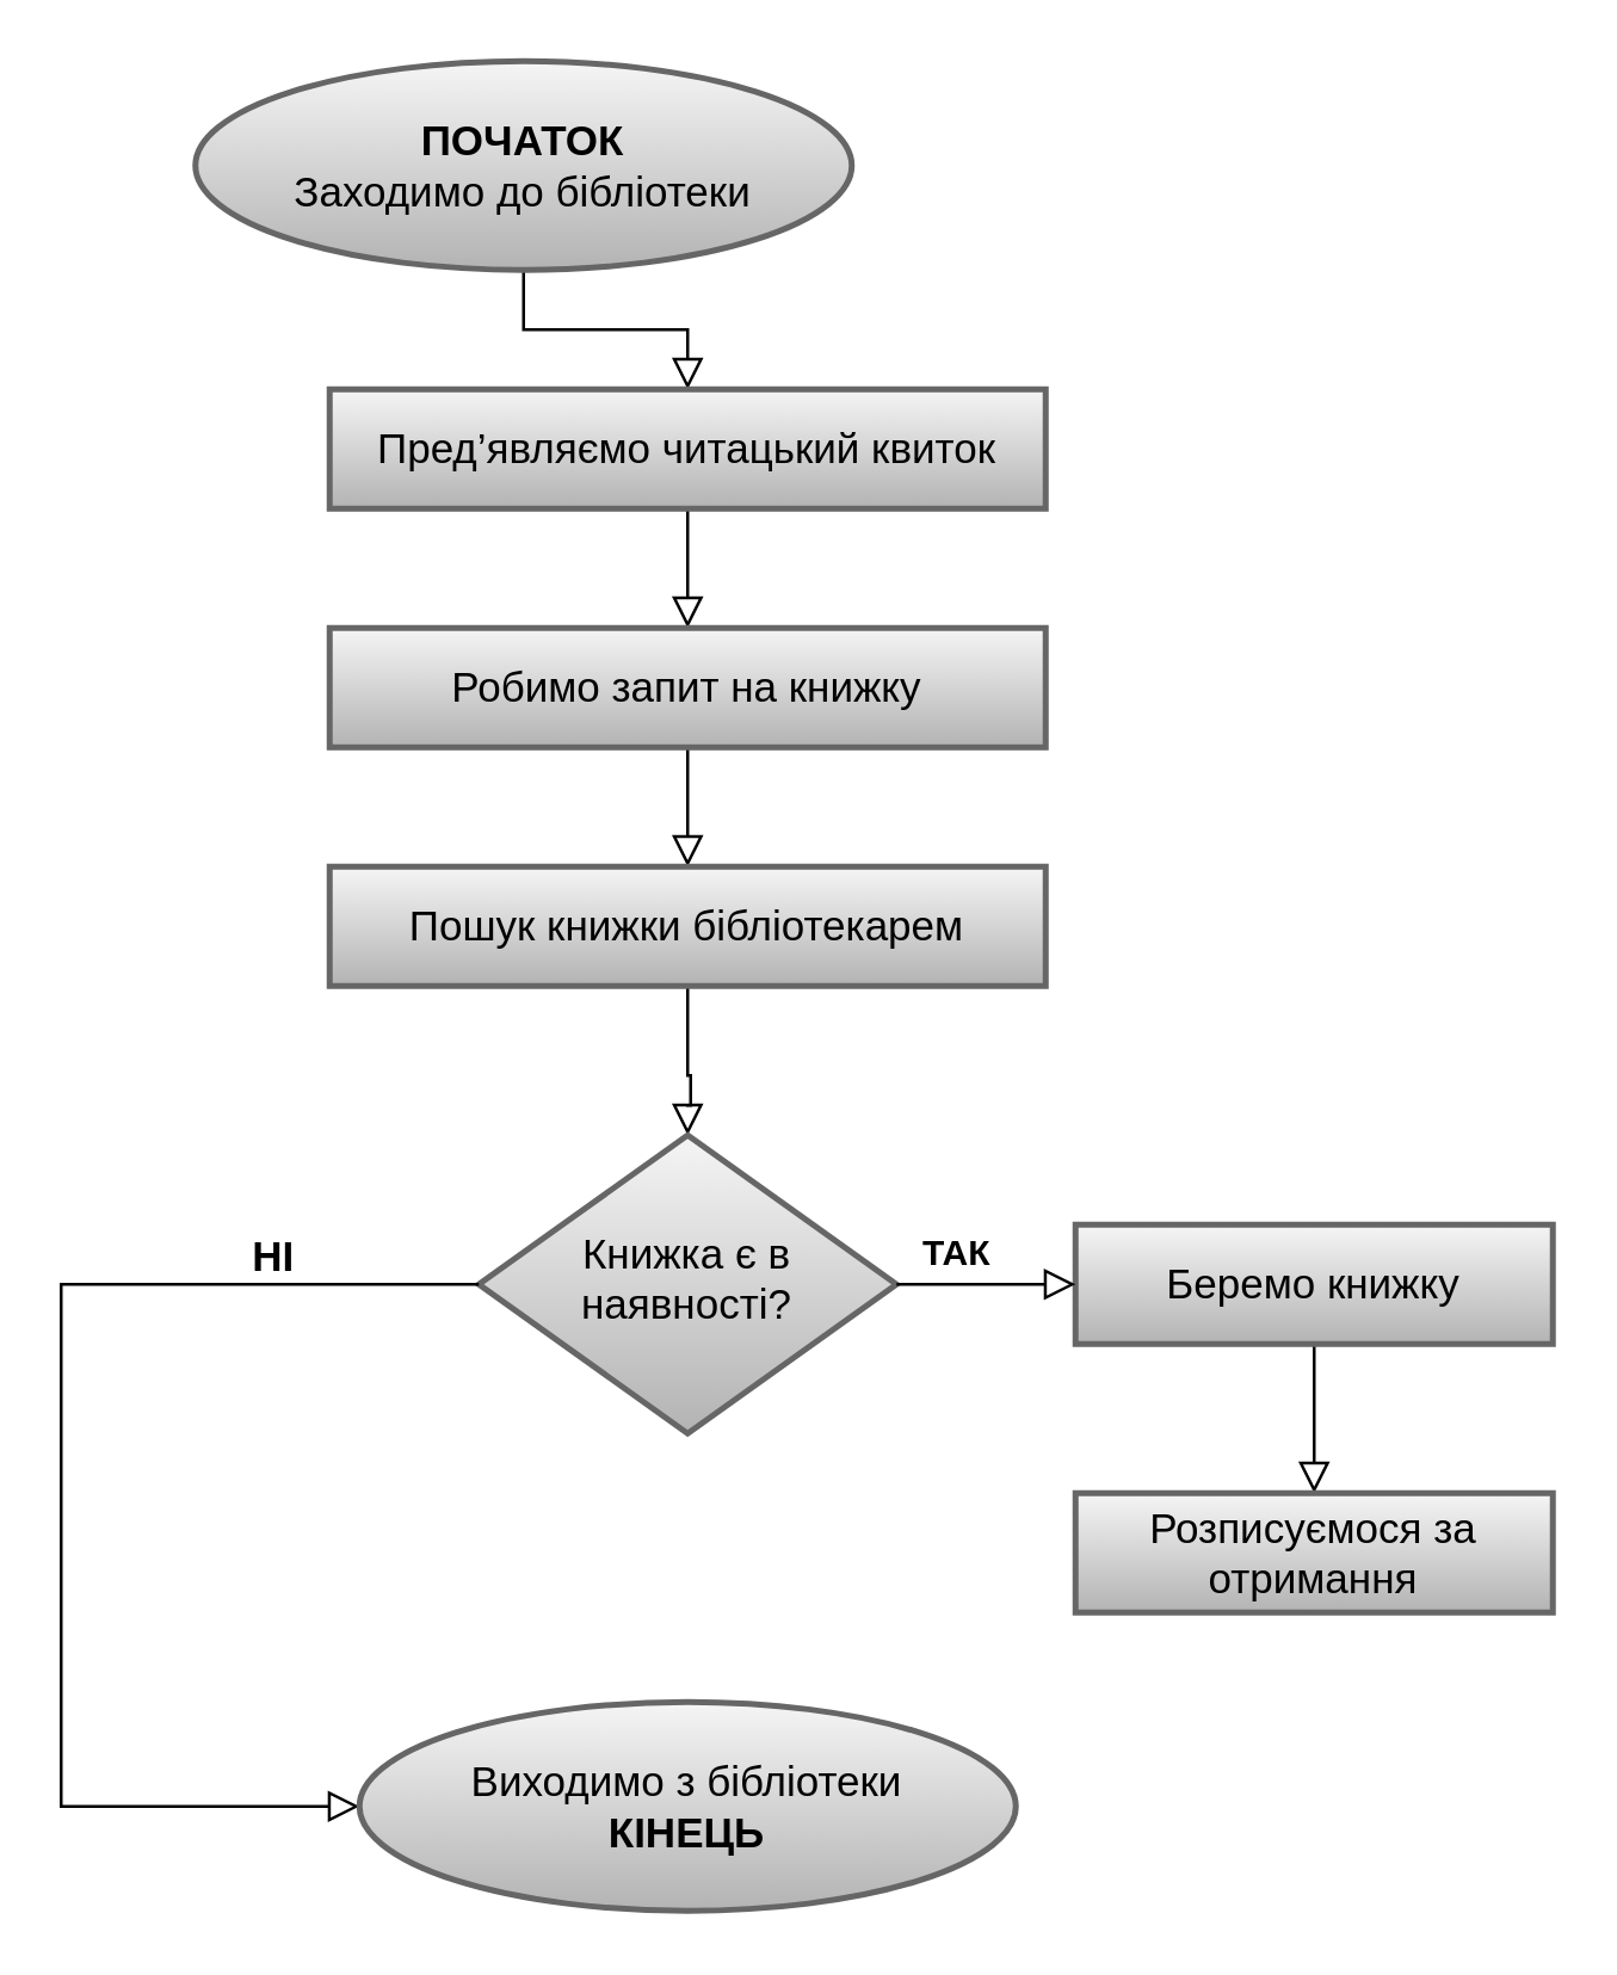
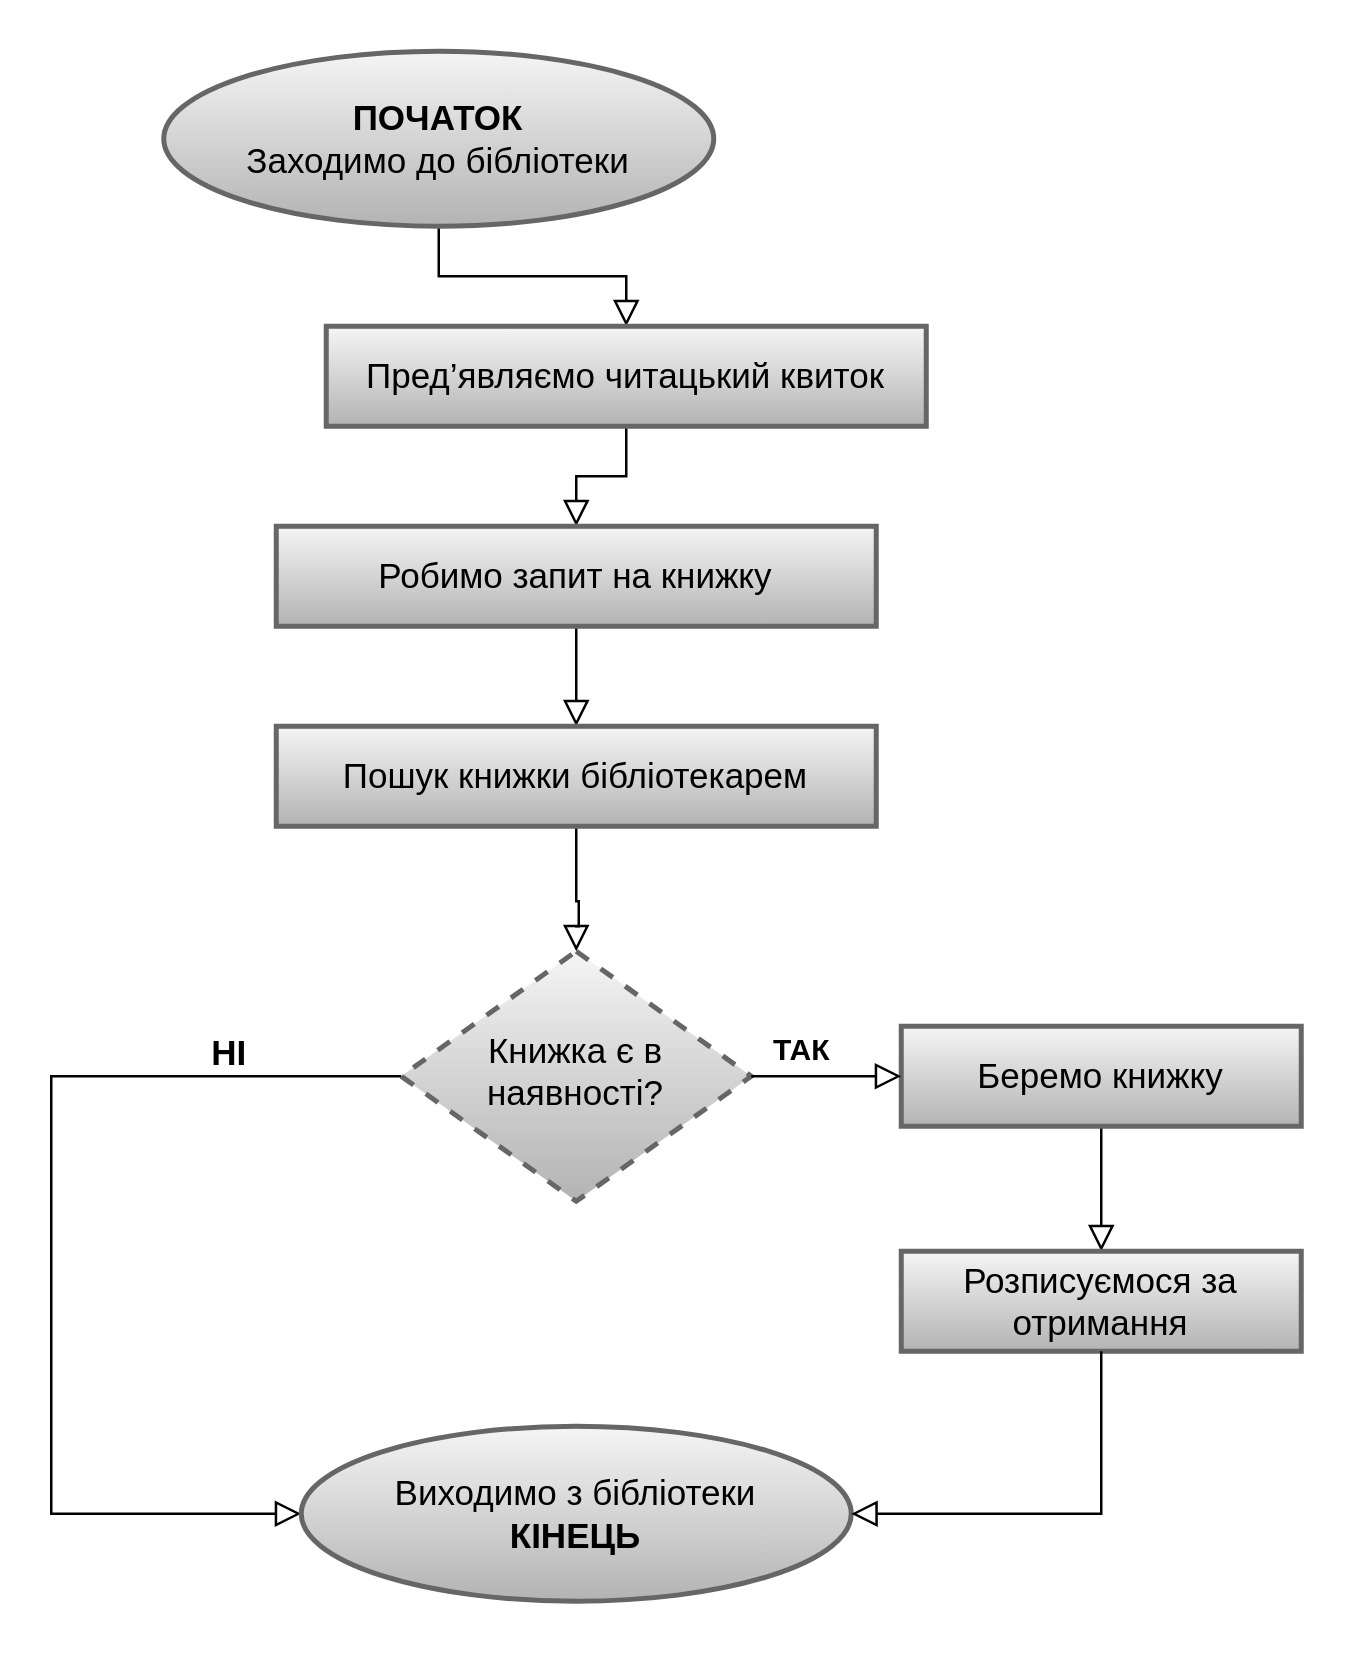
  <mxCell id="0" />
  <mxCell id="1" parent="0" />
  <mxCell id="2" value="" style="rounded=0;html=1;jettySize=auto;orthogonalLoop=1;fontSize=11;endArrow=block;endFill=0;endSize=8;strokeWidth=1;shadow=0;labelBackgroundColor=none;edgeStyle=orthogonalEdgeStyle;exitX=0.5;exitY=1;exitDx=0;exitDy=0;entryX=0.5;entryY=0;entryDx=0;entryDy=0;" parent="1" source="5" target="6" edge="1"><mxGeometry relative="1" as="geometry"><mxPoint x="230" y="140" as="targetPoint" /></mxGeometry></mxCell>
  <mxCell id="3" value="" style="rounded=0;html=1;jettySize=auto;orthogonalLoop=1;fontSize=11;endArrow=block;endFill=0;endSize=8;strokeWidth=1;shadow=0;labelBackgroundColor=none;edgeStyle=orthogonalEdgeStyle;exitX=0.5;exitY=1;exitDx=0;exitDy=0;entryX=0.5;entryY=0;entryDx=0;entryDy=0;" parent="1" source="6" target="17" edge="1"><mxGeometry y="20" relative="1" as="geometry"><mxPoint as="offset" /><mxPoint x="235" y="210" as="targetPoint" /></mxGeometry></mxCell>
  <mxCell id="4" value="&lt;div&gt;&lt;br&gt;&lt;/div&gt;&lt;div&gt;&lt;br&gt;&lt;/div&gt;" style="edgeStyle=orthogonalEdgeStyle;rounded=0;html=1;jettySize=auto;orthogonalLoop=1;fontSize=11;endArrow=block;endFill=0;endSize=8;strokeWidth=1;shadow=0;labelBackgroundColor=none;exitX=0.5;exitY=1;exitDx=0;exitDy=0;entryX=0.5;entryY=0;entryDx=0;entryDy=0;" parent="1" edge="1"><mxGeometry x="0.5" y="80" relative="1" as="geometry"><mxPoint as="offset" /><mxPoint x="235" y="250" as="sourcePoint" /><mxPoint x="230" y="290" as="targetPoint" /><Array as="points"><mxPoint x="230" y="260" /><mxPoint x="230" y="260" /></Array></mxGeometry></mxCell>
  <mxCell id="5" value="&lt;font style=&quot;font-size: 14px;&quot;&gt;&lt;b style=&quot;font-size: 14px;&quot;&gt;ПОЧАТОК&lt;/b&gt;&lt;/font&gt;&lt;div style=&quot;font-size: 14px;&quot;&gt;&lt;div style=&quot;font-size: 14px;&quot;&gt;&lt;span style=&quot;line-height: 115%; font-size: 14px;&quot;&gt;&lt;font style=&quot;font-size: 14px;&quot;&gt;Заходимо до бібліотеки&lt;/font&gt;&lt;/span&gt;&lt;br style=&quot;font-size: 14px;&quot;&gt;&lt;/div&gt;&lt;/div&gt;" style="ellipse;whiteSpace=wrap;html=1;strokeWidth=2;gradientColor=#b3b3b3;fillColor=#f5f5f5;strokeColor=#666666;fontSize=14;fontFamily=Helvetica;" vertex="1" parent="1"><mxGeometry x="65" y="20" width="220" height="70" as="geometry" /></mxCell>
- <mxCell id="6" value="&lt;span style=&quot;font-size: 14px;&quot;&gt;Пред’являємо читацький квиток&lt;/span&gt;" style="rounded=0;whiteSpace=wrap;html=1;strokeWidth=2;gradientColor=#b3b3b3;fillColor=#f5f5f5;strokeColor=#666666;fontSize=14;fontFamily=Helvetica;" vertex="1" parent="1"><mxGeometry x="110" y="130" width="240" height="40" as="geometry" /></mxCell>
+ <mxCell id="6" value="&lt;span style=&quot;font-size: 14px;&quot;&gt;Пред’являємо читацький квиток&lt;/span&gt;" style="rounded=0;whiteSpace=wrap;html=1;strokeWidth=2;gradientColor=#b3b3b3;fillColor=#f5f5f5;strokeColor=#666666;fontSize=14;fontFamily=Helvetica;" vertex="1" parent="1"><mxGeometry x="130" y="130" width="240" height="40" as="geometry" /></mxCell>
  <mxCell id="7" value="&lt;b style=&quot;font-size: 12px;&quot;&gt;ТАК&lt;/b&gt;" style="edgeStyle=orthogonalEdgeStyle;rounded=0;html=1;jettySize=auto;orthogonalLoop=1;fontSize=12;endArrow=block;endFill=0;endSize=8;strokeWidth=1;shadow=0;labelBackgroundColor=none;exitX=0.5;exitY=1;exitDx=0;exitDy=0;entryX=0.5;entryY=0;entryDx=0;entryDy=0;" edge="1" parent="1" source="18" target="8"><mxGeometry x="1" y="98" relative="1" as="geometry"><mxPoint x="-8" y="40" as="offset" /><mxPoint x="230" y="360" as="sourcePoint" /><mxPoint x="280" y="370" as="targetPoint" /><Array as="points"><mxPoint x="230" y="360" /><mxPoint x="231" y="360" /><mxPoint x="231" y="370" /><mxPoint x="230" y="370" /></Array></mxGeometry></mxCell>
- <mxCell id="8" value="&lt;span style=&quot;font-size: 14px;&quot;&gt;Книжка є в наявності?&lt;/span&gt;" style="rhombus;whiteSpace=wrap;html=1;shadow=0;fontFamily=Helvetica;fontSize=12;align=center;strokeWidth=2;spacing=6;spacingTop=-4;gradientColor=#b3b3b3;fillColor=#f5f5f5;strokeColor=#666666;" vertex="1" parent="1"><mxGeometry x="160" y="380" width="140" height="100" as="geometry" /></mxCell>
+ <mxCell id="8" value="&lt;span style=&quot;font-size: 14px;&quot;&gt;Книжка є в наявності?&lt;/span&gt;" style="rhombus;whiteSpace=wrap;html=1;shadow=0;fontFamily=Helvetica;fontSize=12;align=center;strokeWidth=2;spacing=6;spacingTop=-4;gradientColor=#b3b3b3;fillColor=#f5f5f5;strokeColor=#666666;dashed=1;" vertex="1" parent="1"><mxGeometry x="160" y="380" width="140" height="100" as="geometry" /></mxCell>
  <mxCell id="9" value="" style="edgeStyle=orthogonalEdgeStyle;rounded=0;html=1;jettySize=auto;orthogonalLoop=1;fontSize=11;endArrow=block;endFill=0;endSize=8;strokeWidth=1;shadow=0;labelBackgroundColor=none;entryX=0.5;entryY=0;entryDx=0;entryDy=0;exitX=0.5;exitY=1;exitDx=0;exitDy=0;" edge="1" parent="1" source="10" target="14"><mxGeometry x="-0.216" y="20" relative="1" as="geometry"><mxPoint as="offset" /><mxPoint x="440" y="460" as="sourcePoint" /><mxPoint x="430" y="510" as="targetPoint" /><Array as="points" /></mxGeometry></mxCell>
  <mxCell id="10" value="&lt;font style=&quot;font-size: 14px;&quot;&gt;Беремо книжку&lt;/font&gt;" style="rounded=0;whiteSpace=wrap;html=1;strokeWidth=2;gradientColor=#b3b3b3;fontSize=14;fontFamily=Helvetica;fillColor=#f5f5f5;strokeColor=#666666;" vertex="1" parent="1"><mxGeometry x="360" y="410" width="160" height="40" as="geometry" /></mxCell>
  <mxCell id="11" value="" style="edgeStyle=orthogonalEdgeStyle;rounded=0;html=1;jettySize=auto;orthogonalLoop=1;fontSize=11;endArrow=block;endFill=0;endSize=8;strokeWidth=1;shadow=0;labelBackgroundColor=none;entryX=0;entryY=0.5;entryDx=0;entryDy=0;exitX=1;exitY=0.5;exitDx=0;exitDy=0;" edge="1" parent="1" source="8" target="10"><mxGeometry x="-0.216" y="20" relative="1" as="geometry"><mxPoint as="offset" /><mxPoint x="310" y="400" as="sourcePoint" /><mxPoint x="320" y="480" as="targetPoint" /><Array as="points"><mxPoint x="320" y="430" /><mxPoint x="320" y="430" /></Array></mxGeometry></mxCell>
  <mxCell id="12" value="" style="edgeStyle=orthogonalEdgeStyle;rounded=0;html=1;jettySize=auto;orthogonalLoop=1;fontSize=11;endArrow=block;endFill=0;endSize=8;strokeWidth=1;shadow=0;labelBackgroundColor=none;exitX=0;exitY=0.5;exitDx=0;exitDy=0;entryX=0;entryY=0.5;entryDx=0;entryDy=0;" edge="1" parent="1" source="8" target="15"><mxGeometry x="-0.216" y="20" relative="1" as="geometry"><mxPoint as="offset" /><mxPoint x="230" y="570" as="sourcePoint" /><mxPoint x="350" y="580" as="targetPoint" /><Array as="points"><mxPoint x="20" y="430" /><mxPoint x="20" y="605" /></Array></mxGeometry></mxCell>
  <mxCell id="13" value="&lt;div&gt;&lt;font style=&quot;font-size: 14px;&quot;&gt;НІ&lt;/font&gt;&lt;/div&gt;" style="edgeLabel;html=1;align=center;verticalAlign=middle;resizable=0;points=[];labelBackgroundColor=none;fontStyle=1" vertex="1" connectable="0" parent="12"><mxGeometry relative="1" as="geometry"><mxPoint x="70" y="-78" as="offset" /></mxGeometry></mxCell>
  <mxCell id="14" value="&lt;span style=&quot;font-size: 14px; line-height: 115%;&quot;&gt;Розписуємося за отримання&lt;/span&gt;" style="rounded=0;whiteSpace=wrap;html=1;strokeWidth=2;gradientColor=#b3b3b3;fontSize=14;fontFamily=Helvetica;fillColor=#f5f5f5;strokeColor=#666666;" vertex="1" parent="1"><mxGeometry x="360" y="500" width="160" height="40" as="geometry" /></mxCell>
  <mxCell id="15" value="&lt;div style=&quot;font-size: 14px;&quot;&gt;&lt;div style=&quot;font-size: 14px;&quot;&gt;&lt;span style=&quot;font-size: 14px; line-height: 115%;&quot;&gt;Виходимо з бібліотеки&lt;/span&gt;&lt;br style=&quot;font-size: 14px;&quot;&gt;&lt;/div&gt;&lt;div style=&quot;font-size: 14px;&quot;&gt;&lt;span style=&quot;line-height: 115%; font-size: 14px;&quot;&gt;&lt;font style=&quot;font-size: 14px;&quot;&gt;&lt;b style=&quot;font-size: 14px;&quot;&gt;КІНЕЦЬ&lt;/b&gt;&lt;/font&gt;&lt;/span&gt;&lt;/div&gt;&lt;/div&gt;" style="ellipse;whiteSpace=wrap;html=1;strokeWidth=2;gradientColor=#b3b3b3;fontSize=14;fontFamily=Helvetica;fillColor=#f5f5f5;strokeColor=#666666;" vertex="1" parent="1"><mxGeometry x="120" y="570" width="220" height="70" as="geometry" /></mxCell>
+ <mxCell id="16" value="" style="edgeStyle=orthogonalEdgeStyle;rounded=0;html=1;jettySize=auto;orthogonalLoop=1;fontSize=11;endArrow=block;endFill=0;endSize=8;strokeWidth=1;shadow=0;labelBackgroundColor=none;exitX=0.5;exitY=1;exitDx=0;exitDy=0;entryX=1;entryY=0.5;entryDx=0;entryDy=0;" edge="1" parent="1" source="14" target="15"><mxGeometry x="-0.216" y="20" relative="1" as="geometry"><mxPoint as="offset" /><mxPoint x="210" y="650" as="sourcePoint" /><mxPoint x="210" y="690" as="targetPoint" /><Array as="points"><mxPoint x="440" y="605" /></Array></mxGeometry></mxCell>
  <mxCell id="17" value="&lt;span style=&quot;font-size: 14px; line-height: 115%;&quot;&gt;Робимо запит на книжку&lt;/span&gt;" style="rounded=0;whiteSpace=wrap;html=1;fillColor=#f5f5f5;gradientColor=#b3b3b3;strokeColor=#666666;strokeWidth=2;fontSize=14;fontFamily=Helvetica;" vertex="1" parent="1"><mxGeometry x="110" y="210" width="240" height="40" as="geometry" /></mxCell>
  <mxCell id="18" value="&lt;span style=&quot;font-size: 14px; line-height: 115%;&quot;&gt;Пошук книжки бібліотекарем&lt;/span&gt;" style="rounded=0;whiteSpace=wrap;html=1;fillColor=#f5f5f5;gradientColor=#b3b3b3;strokeColor=#666666;strokeWidth=2;fontSize=14;fontFamily=Helvetica;" vertex="1" parent="1"><mxGeometry x="110" y="290" width="240" height="40" as="geometry" /></mxCell>
